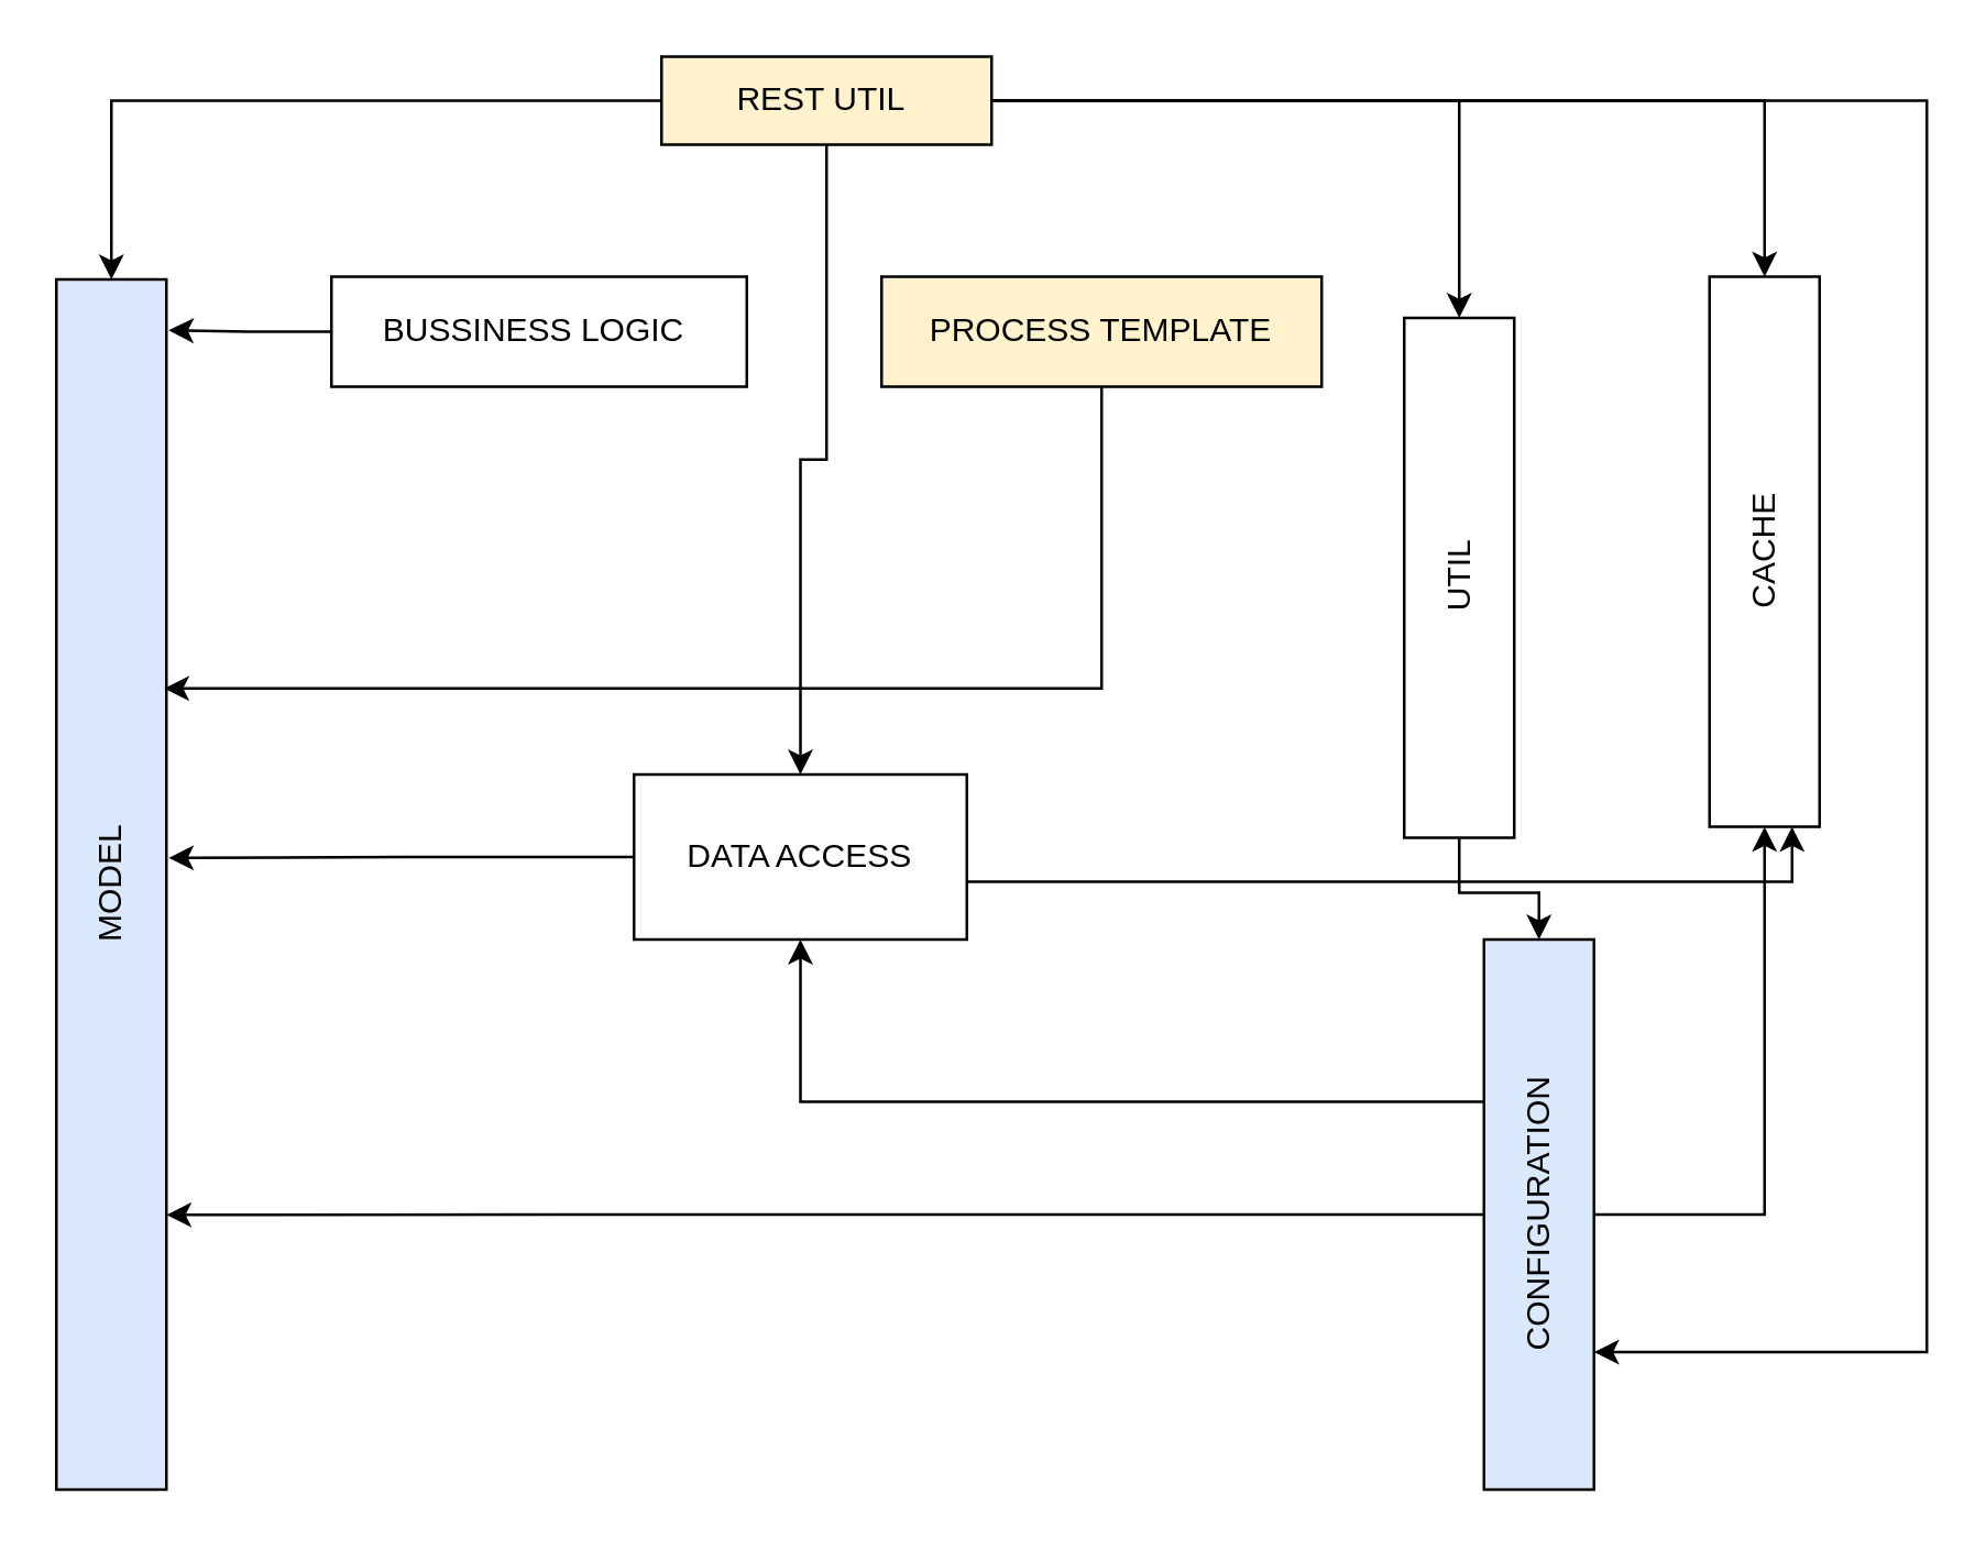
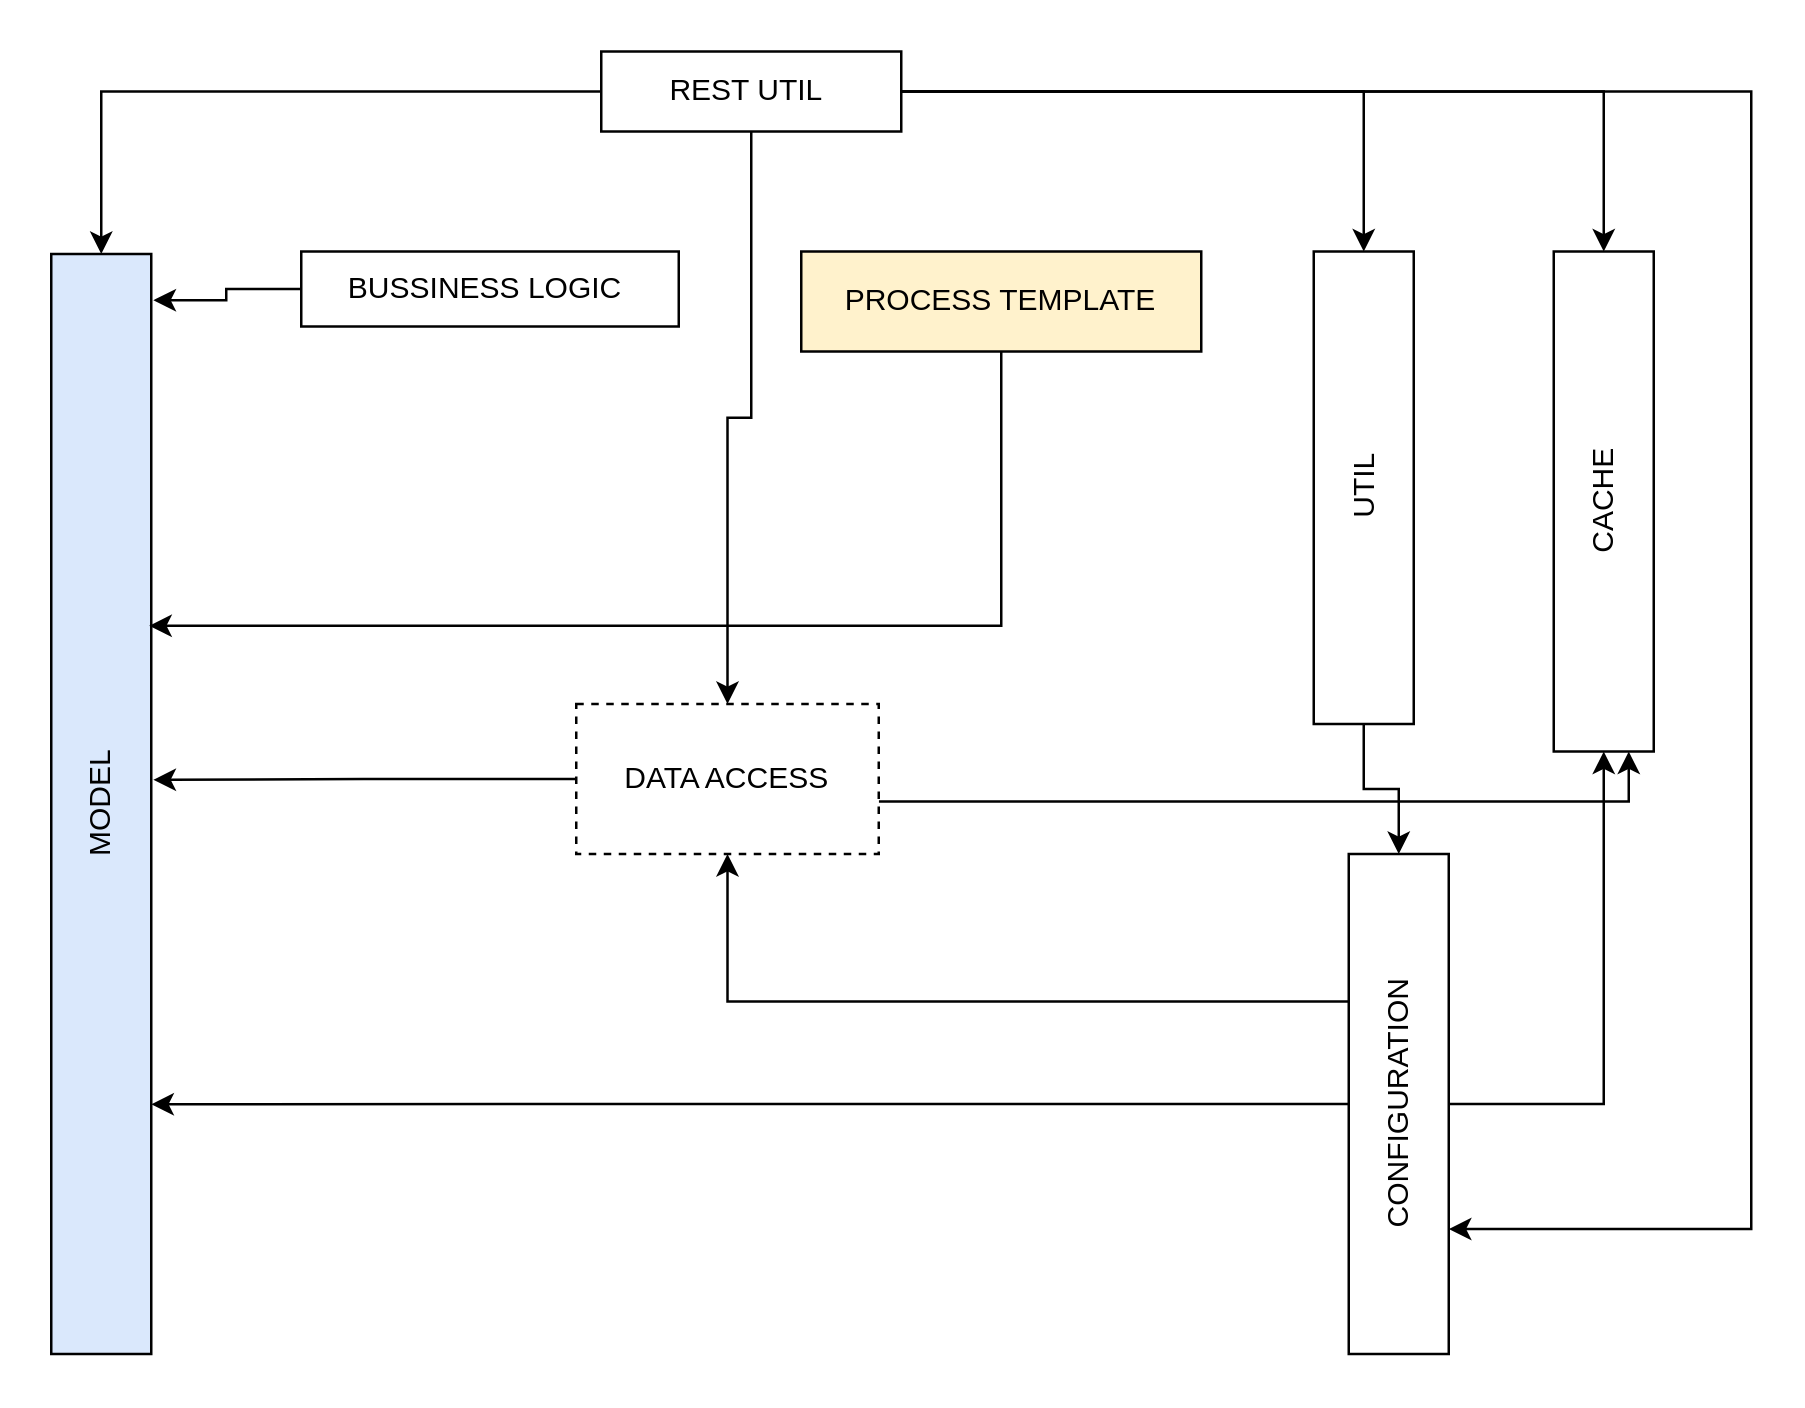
  <mxCell id="0" />
  <mxCell id="1" parent="0" />
  <mxCell id="2" style="edgeStyle=orthogonalEdgeStyle;rounded=0;orthogonalLoop=1;jettySize=auto;html=1;entryX=0.5;entryY=0;entryDx=0;entryDy=0;" parent="1" source="7" target="8" edge="1"><mxGeometry relative="1" as="geometry" /></mxCell>
  <mxCell id="3" style="edgeStyle=orthogonalEdgeStyle;rounded=0;orthogonalLoop=1;jettySize=auto;html=1;" parent="1" source="7" target="14" edge="1"><mxGeometry relative="1" as="geometry" /></mxCell>
  <mxCell id="4" style="edgeStyle=orthogonalEdgeStyle;rounded=0;orthogonalLoop=1;jettySize=auto;html=1;" parent="1" source="7" target="22" edge="1"><mxGeometry relative="1" as="geometry" /></mxCell>
  <mxCell id="5" style="edgeStyle=orthogonalEdgeStyle;rounded=0;orthogonalLoop=1;jettySize=auto;html=1;entryX=0.5;entryY=0;entryDx=0;entryDy=0;" parent="1" source="7" target="15" edge="1"><mxGeometry relative="1" as="geometry" /></mxCell>
  <mxCell id="6" style="edgeStyle=orthogonalEdgeStyle;rounded=0;orthogonalLoop=1;jettySize=auto;html=1;entryX=1;entryY=0.75;entryDx=0;entryDy=0;" parent="1" source="7" target="19" edge="1"><mxGeometry relative="1" as="geometry"><Array as="points"><mxPoint x="700" y="36" /><mxPoint x="700" y="491" /></Array></mxGeometry></mxCell>
- <mxCell id="7" value="REST UTIL&amp;nbsp;" style="rounded=0;whiteSpace=wrap;html=1;fillColor=#fff2cc;" parent="1" vertex="1"><mxGeometry x="240" y="20" width="120" height="32" as="geometry" /></mxCell>
+ <mxCell id="7" value="REST UTIL&amp;nbsp;" style="rounded=0;whiteSpace=wrap;html=1;" parent="1" vertex="1"><mxGeometry x="240" y="20" width="120" height="32" as="geometry" /></mxCell>
  <mxCell id="8" value="MODEL" style="rounded=0;whiteSpace=wrap;html=1;horizontal=0;fillColor=#dae8fc;" parent="1" vertex="1"><mxGeometry x="20" y="101" width="40" height="440" as="geometry" /></mxCell>
  <mxCell id="9" style="edgeStyle=orthogonalEdgeStyle;rounded=0;orthogonalLoop=1;jettySize=auto;html=1;entryX=1.021;entryY=0.042;entryDx=0;entryDy=0;entryPerimeter=0;" parent="1" source="10" target="8" edge="1"><mxGeometry relative="1" as="geometry" /></mxCell>
- <mxCell id="10" value="BUSSINESS LOGIC&amp;nbsp;" style="rounded=0;whiteSpace=wrap;html=1;" parent="1" vertex="1"><mxGeometry x="120" y="100" width="151" height="40" as="geometry" /></mxCell>
+ <mxCell id="10" value="BUSSINESS LOGIC&amp;nbsp;" style="rounded=0;whiteSpace=wrap;html=1;" parent="1" vertex="1"><mxGeometry x="120" y="100" width="151" height="30" as="geometry" /></mxCell>
  <mxCell id="11" style="edgeStyle=orthogonalEdgeStyle;rounded=0;orthogonalLoop=1;jettySize=auto;html=1;entryX=0.979;entryY=0.338;entryDx=0;entryDy=0;entryPerimeter=0;" parent="1" source="12" target="8" edge="1"><mxGeometry relative="1" as="geometry"><Array as="points"><mxPoint x="400" y="250" /></Array></mxGeometry></mxCell>
  <mxCell id="12" value="PROCESS TEMPLATE" style="rounded=0;whiteSpace=wrap;html=1;fillColor=#fff2cc;" parent="1" vertex="1"><mxGeometry x="320" y="100" width="160" height="40" as="geometry" /></mxCell>
  <mxCell id="13" style="edgeStyle=orthogonalEdgeStyle;rounded=0;orthogonalLoop=1;jettySize=auto;html=1;" parent="1" source="14" target="19" edge="1"><mxGeometry relative="1" as="geometry" /></mxCell>
- <mxCell id="14" value="UTIL" style="rounded=0;whiteSpace=wrap;html=1;horizontal=0;" parent="1" vertex="1"><mxGeometry x="510" y="115" width="40" height="189" as="geometry" /></mxCell>
+ <mxCell id="14" value="UTIL" style="rounded=0;whiteSpace=wrap;html=1;horizontal=0;" parent="1" vertex="1"><mxGeometry x="525" y="100" width="40" height="189" as="geometry" /></mxCell>
  <mxCell id="15" value="CACHE" style="rounded=0;whiteSpace=wrap;html=1;horizontal=0;" parent="1" vertex="1"><mxGeometry x="621" y="100" width="40" height="200" as="geometry" /></mxCell>
  <mxCell id="16" style="edgeStyle=orthogonalEdgeStyle;rounded=0;orthogonalLoop=1;jettySize=auto;html=1;entryX=1;entryY=0.773;entryDx=0;entryDy=0;entryPerimeter=0;" parent="1" source="19" target="8" edge="1"><mxGeometry relative="1" as="geometry" /></mxCell>
  <mxCell id="17" style="edgeStyle=orthogonalEdgeStyle;rounded=0;orthogonalLoop=1;jettySize=auto;html=1;entryX=0.5;entryY=1;entryDx=0;entryDy=0;" parent="1" source="19" target="22" edge="1"><mxGeometry relative="1" as="geometry"><Array as="points"><mxPoint x="291" y="400" /></Array></mxGeometry></mxCell>
  <mxCell id="18" style="edgeStyle=orthogonalEdgeStyle;rounded=0;orthogonalLoop=1;jettySize=auto;html=1;entryX=0.5;entryY=1;entryDx=0;entryDy=0;" parent="1" source="19" target="15" edge="1"><mxGeometry relative="1" as="geometry" /></mxCell>
- <mxCell id="19" value="CONFIGURATION" style="rounded=0;whiteSpace=wrap;html=1;horizontal=0;fillColor=#dae8fc;" parent="1" vertex="1"><mxGeometry x="539" y="341" width="40" height="200" as="geometry" /></mxCell>
+ <mxCell id="19" value="CONFIGURATION" style="rounded=0;whiteSpace=wrap;html=1;horizontal=0;" parent="1" vertex="1"><mxGeometry x="539" y="341" width="40" height="200" as="geometry" /></mxCell>
  <mxCell id="20" style="edgeStyle=orthogonalEdgeStyle;rounded=0;orthogonalLoop=1;jettySize=auto;html=1;entryX=1.021;entryY=0.478;entryDx=0;entryDy=0;entryPerimeter=0;" parent="1" source="22" target="8" edge="1"><mxGeometry relative="1" as="geometry" /></mxCell>
  <mxCell id="21" style="edgeStyle=orthogonalEdgeStyle;rounded=0;orthogonalLoop=1;jettySize=auto;html=1;entryX=0.75;entryY=1;entryDx=0;entryDy=0;" parent="1" source="22" target="15" edge="1"><mxGeometry relative="1" as="geometry"><Array as="points"><mxPoint x="651" y="320" /></Array></mxGeometry></mxCell>
- <mxCell id="22" value="DATA ACCESS" style="rounded=0;whiteSpace=wrap;html=1;" parent="1" vertex="1"><mxGeometry x="230" y="281" width="121" height="60" as="geometry" /></mxCell>
+ <mxCell id="22" value="DATA ACCESS" style="rounded=0;whiteSpace=wrap;html=1;dashed=1;" parent="1" vertex="1"><mxGeometry x="230" y="281" width="121" height="60" as="geometry" /></mxCell>
